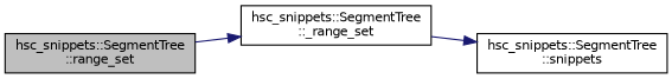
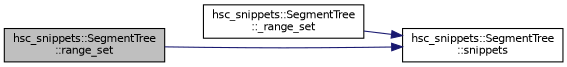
  digraph {
    rankdir=LR
    node [color=black fillcolor=white fontname=Helvetica fontsize=10 shape=record style=filled]
    edge [color=midnightblue fontname=Helvetica fontsize=10 labelfontname=Helvetica labelfontsize=10 style=solid]
    n1 [fillcolor=grey75 fontcolor=black height=0.2 label="hsc_snippets::SegmentTree\l::range_set" width=0.4]
    n2 [height=0.2 label="hsc_snippets::SegmentTree\l::_range_set" width=0.4]
    n3 [height=0.2 label="hsc_snippets::SegmentTree\l::snippets" width=0.4]
-   n1 -> n2
+   n1 -> n3
    n2 -> n3
  }
